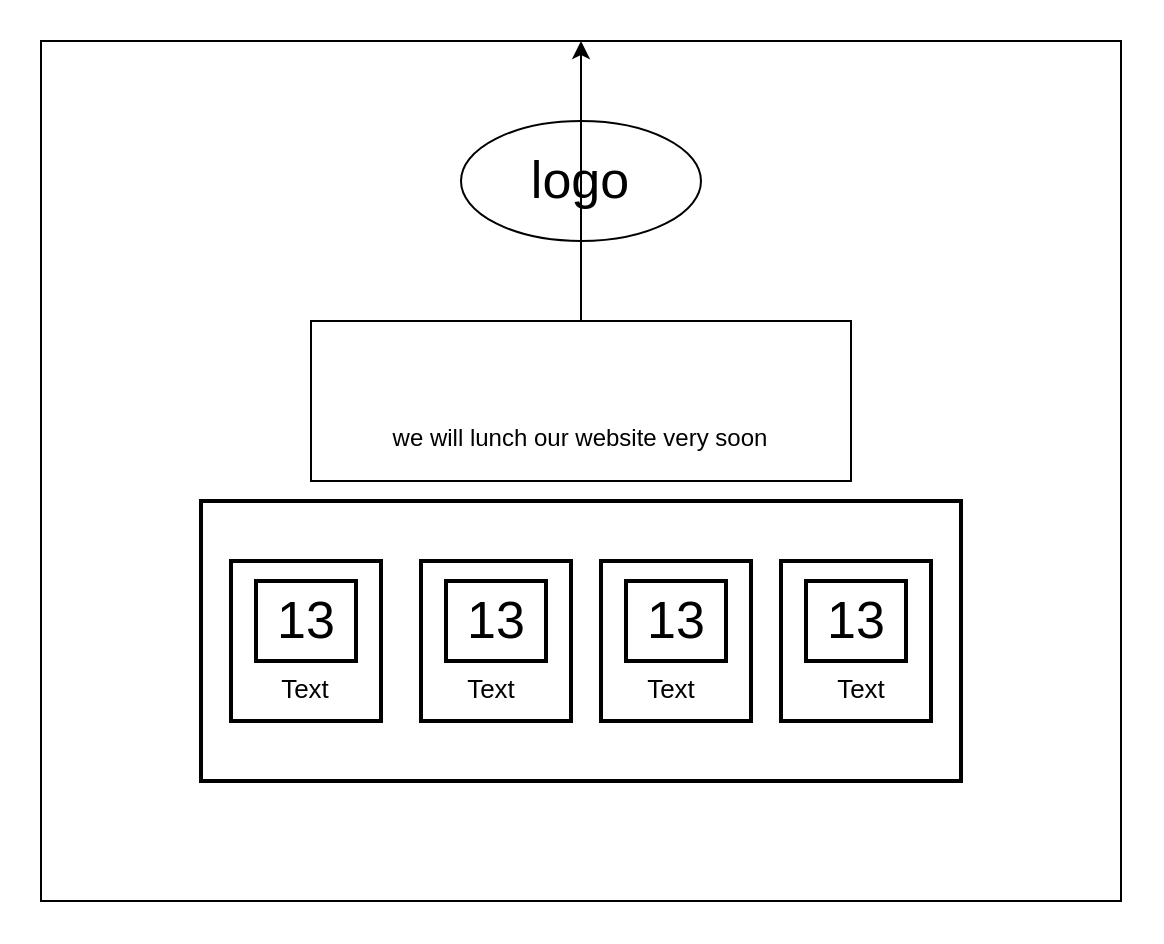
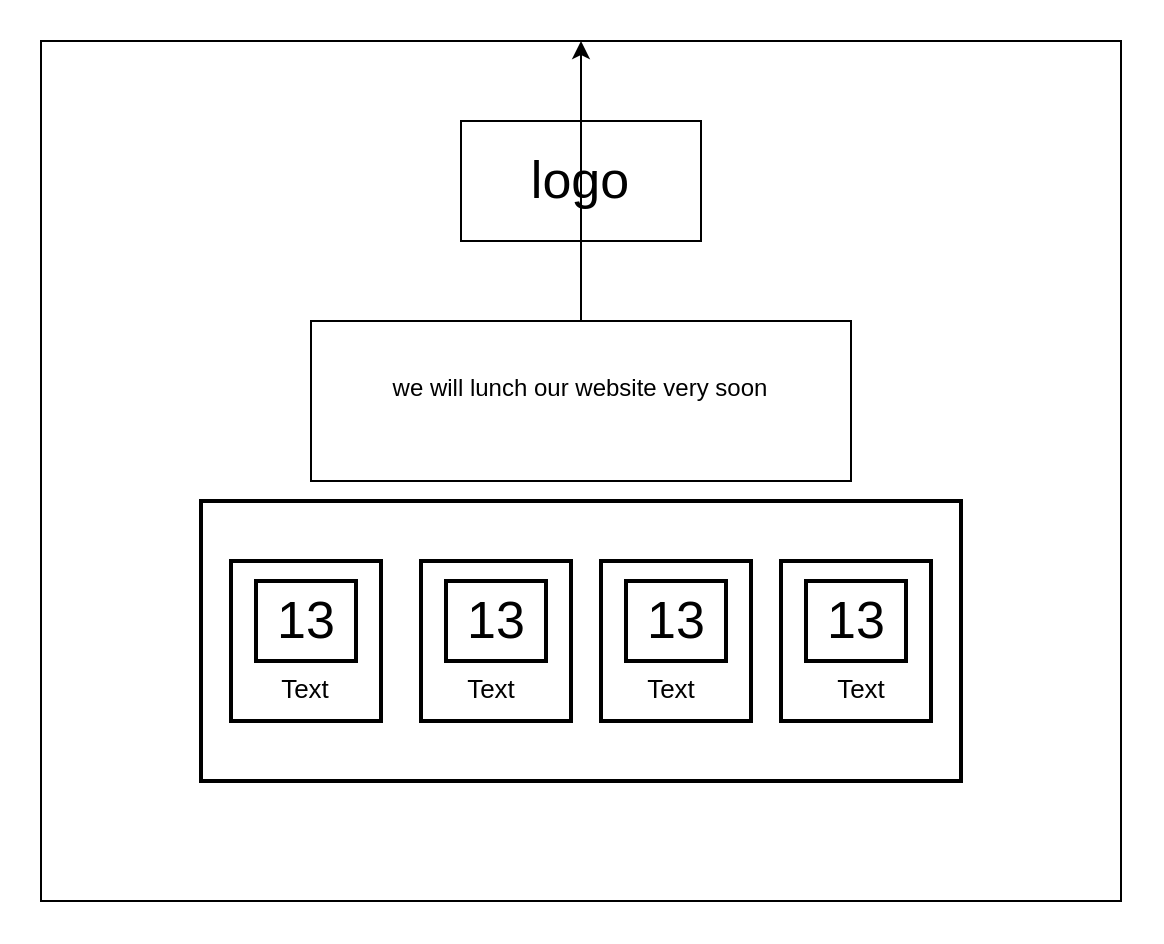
  <mxCell id="0" />
  <mxCell id="1" parent="0" />
  <mxCell id="2" value="" style="rounded=0;whiteSpace=wrap;html=1;" parent="1" vertex="1"><mxGeometry x="20" y="20" width="540" height="430" as="geometry" /></mxCell>
- <mxCell id="3" value="&lt;font style=&quot;font-size: 26px&quot;&gt;logo&lt;/font&gt;" style="ellipse;whiteSpace=wrap;html=1;" parent="1" vertex="1"><mxGeometry x="230" y="60" width="120" height="60" as="geometry" /></mxCell>
+ <mxCell id="3" value="&lt;font style=&quot;font-size: 26px&quot;&gt;logo&lt;/font&gt;" style="rounded=0;whiteSpace=wrap;html=1;" parent="1" vertex="1"><mxGeometry x="230" y="60" width="120" height="60" as="geometry" /></mxCell>
  <mxCell id="4" style="edgeStyle=none;html=1;fontSize=13;" parent="1" source="5" target="2" edge="1"><mxGeometry relative="1" as="geometry" /></mxCell>
  <mxCell id="5" value="" style="rounded=0;whiteSpace=wrap;html=1;fontSize=26;" parent="1" vertex="1"><mxGeometry x="155" y="160" width="270" height="80" as="geometry" /></mxCell>
- <mxCell id="6" value="&lt;font style=&quot;font-size: 12px&quot;&gt;we will lunch our website very soon&lt;/font&gt;" style="text;html=1;strokeColor=none;fillColor=none;align=center;verticalAlign=middle;whiteSpace=wrap;rounded=0;fontSize=24;" parent="1" vertex="1"><mxGeometry x="190" y="200" width="200" height="30" as="geometry" /></mxCell>
+ <mxCell id="6" value="&lt;font style=&quot;font-size: 12px&quot;&gt;we will lunch our website very soon&lt;/font&gt;" style="text;html=1;strokeColor=none;fillColor=none;align=center;verticalAlign=middle;whiteSpace=wrap;rounded=0;fontSize=24;" parent="1" vertex="1"><mxGeometry x="190" y="175" width="200" height="30" as="geometry" /></mxCell>
  <mxCell id="7" value="" style="rounded=0;whiteSpace=wrap;html=1;fontSize=26;strokeWidth=2;" parent="1" vertex="1"><mxGeometry x="100" y="250" width="380" height="140" as="geometry" /></mxCell>
  <mxCell id="8" value="" style="rounded=0;whiteSpace=wrap;html=1;fontSize=26;strokeWidth=2;" parent="1" vertex="1"><mxGeometry x="115" y="280" width="75" height="80" as="geometry" /></mxCell>
  <mxCell id="9" value="" style="rounded=0;whiteSpace=wrap;html=1;fontSize=26;strokeWidth=2;" parent="1" vertex="1"><mxGeometry x="300" y="280" width="75" height="80" as="geometry" /></mxCell>
  <mxCell id="10" value="" style="rounded=0;whiteSpace=wrap;html=1;fontSize=26;strokeWidth=2;" parent="1" vertex="1"><mxGeometry x="210" y="280" width="75" height="80" as="geometry" /></mxCell>
  <mxCell id="11" value="" style="rounded=0;whiteSpace=wrap;html=1;fontSize=26;strokeWidth=2;" parent="1" vertex="1"><mxGeometry x="390" y="280" width="75" height="80" as="geometry" /></mxCell>
  <mxCell id="12" value="&lt;font style=&quot;font-size: 13px&quot;&gt;Text&lt;/font&gt;" style="text;html=1;strokeColor=none;fillColor=none;align=center;verticalAlign=middle;whiteSpace=wrap;rounded=0;fontSize=26;" parent="1" vertex="1"><mxGeometry x="125" y="330" width="55" height="20" as="geometry" /></mxCell>
  <mxCell id="13" value="13" style="rounded=0;whiteSpace=wrap;html=1;fontSize=26;strokeWidth=2;" parent="1" vertex="1"><mxGeometry x="127.5" y="290" width="50" height="40" as="geometry" /></mxCell>
  <mxCell id="14" value="13" style="rounded=0;whiteSpace=wrap;html=1;fontSize=26;strokeWidth=2;" parent="1" vertex="1"><mxGeometry x="402.5" y="290" width="50" height="40" as="geometry" /></mxCell>
  <mxCell id="15" value="13" style="rounded=0;whiteSpace=wrap;html=1;fontSize=26;strokeWidth=2;" parent="1" vertex="1"><mxGeometry x="312.5" y="290" width="50" height="40" as="geometry" /></mxCell>
  <mxCell id="16" value="13" style="rounded=0;whiteSpace=wrap;html=1;fontSize=26;strokeWidth=2;" parent="1" vertex="1"><mxGeometry x="222.5" y="290" width="50" height="40" as="geometry" /></mxCell>
  <mxCell id="17" value="&lt;font style=&quot;font-size: 13px&quot;&gt;Text&lt;/font&gt;" style="text;html=1;strokeColor=none;fillColor=none;align=center;verticalAlign=middle;whiteSpace=wrap;rounded=0;fontSize=26;" parent="1" vertex="1"><mxGeometry x="402.5" y="330" width="55" height="20" as="geometry" /></mxCell>
  <mxCell id="18" value="&lt;font style=&quot;font-size: 13px&quot;&gt;Text&lt;/font&gt;" style="text;html=1;strokeColor=none;fillColor=none;align=center;verticalAlign=middle;whiteSpace=wrap;rounded=0;fontSize=26;" parent="1" vertex="1"><mxGeometry x="307.5" y="330" width="55" height="20" as="geometry" /></mxCell>
  <mxCell id="19" value="&lt;font style=&quot;font-size: 13px&quot;&gt;Text&lt;/font&gt;" style="text;html=1;strokeColor=none;fillColor=none;align=center;verticalAlign=middle;whiteSpace=wrap;rounded=0;fontSize=26;" parent="1" vertex="1"><mxGeometry x="217.5" y="330" width="55" height="20" as="geometry" /></mxCell>
